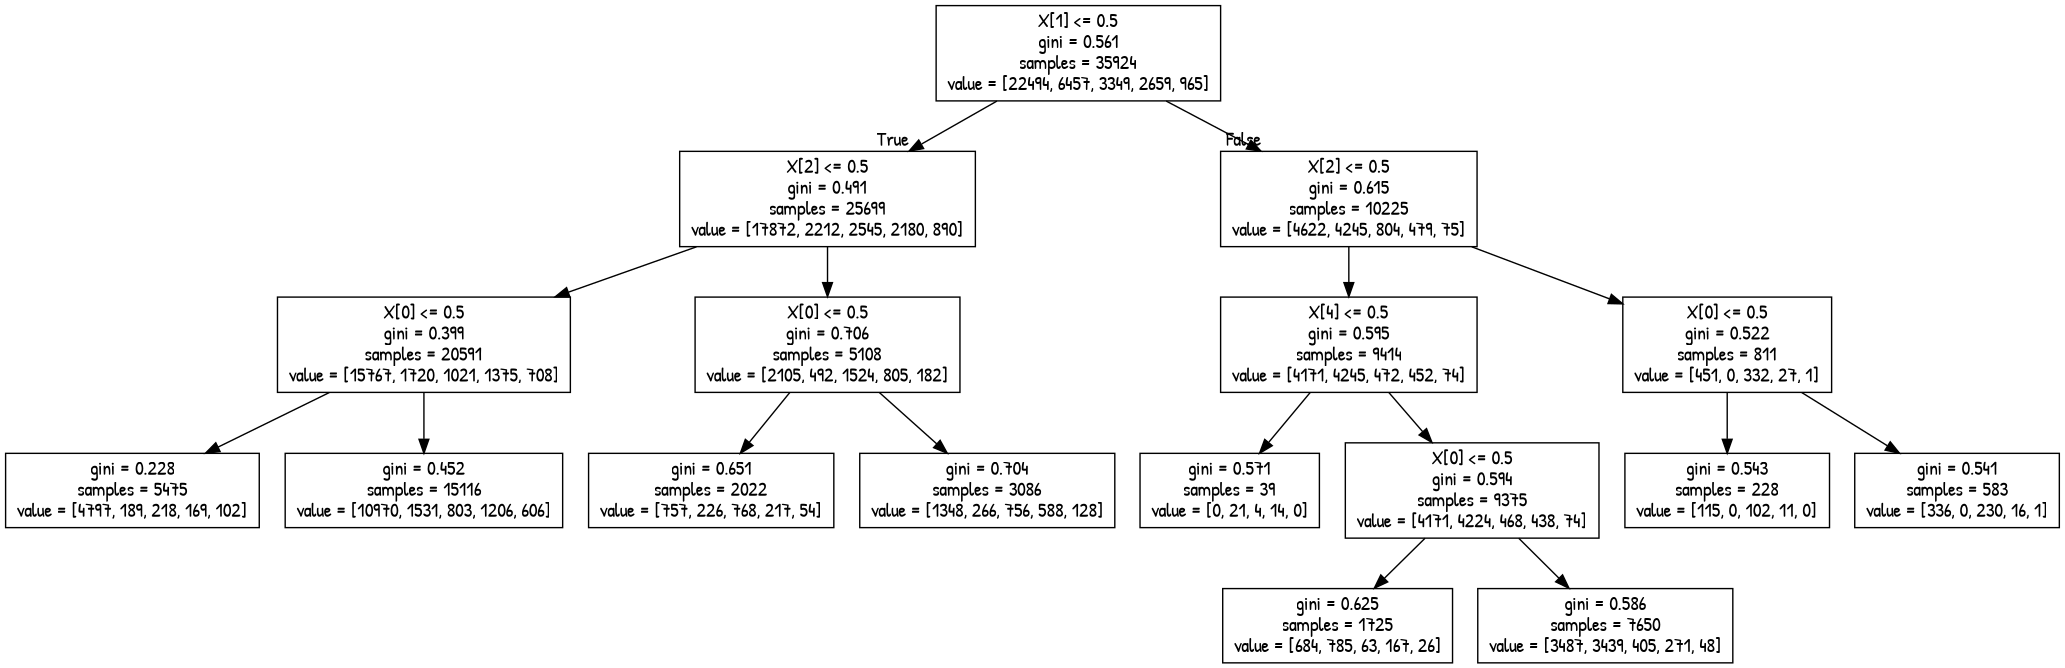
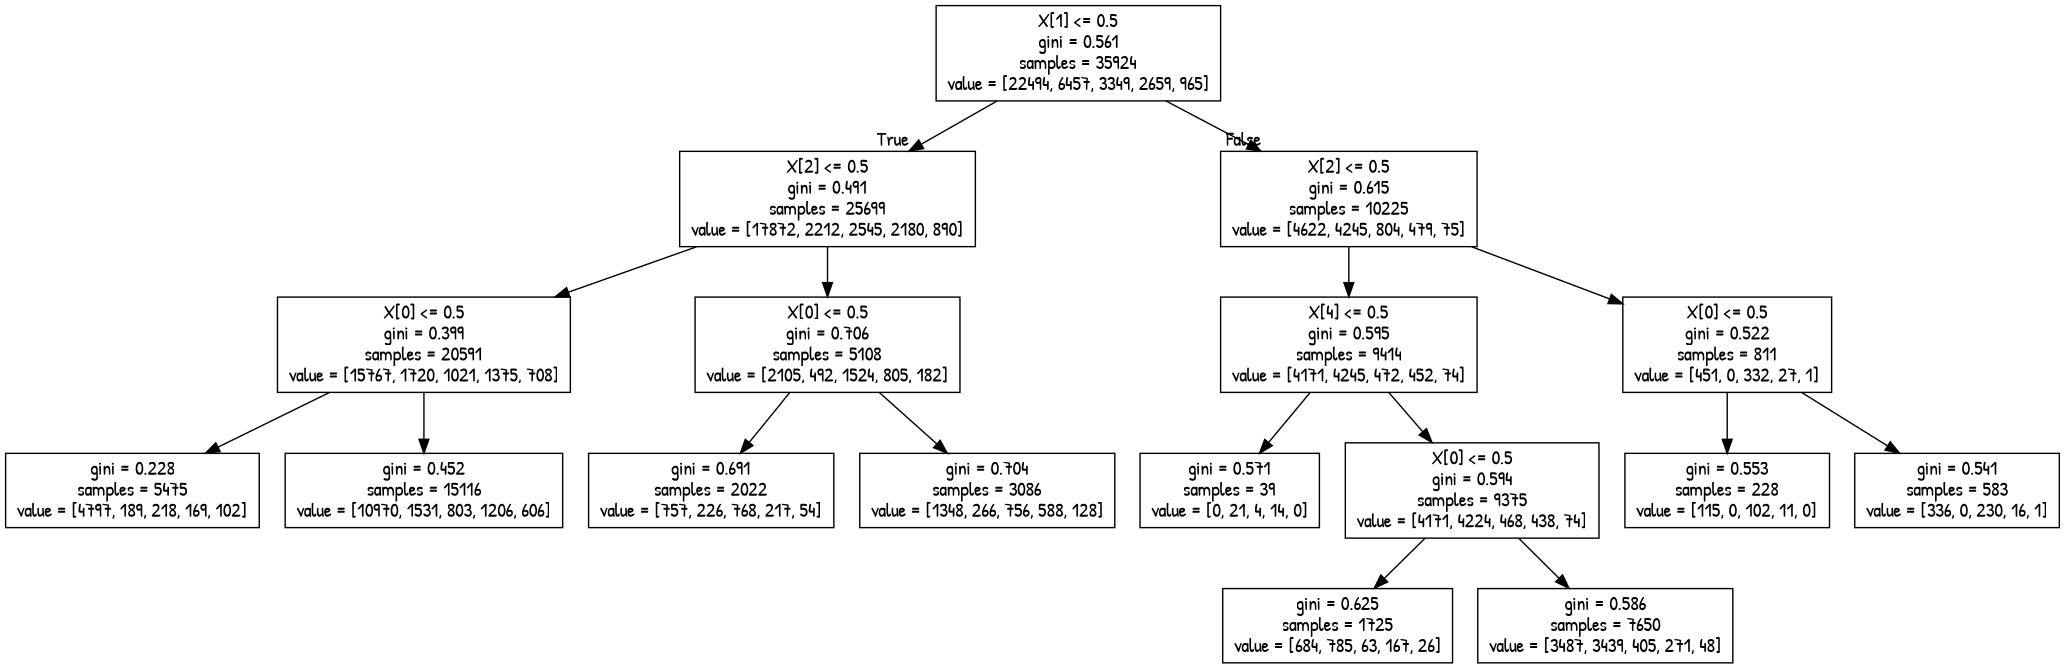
  digraph {
    fontname="Patrick Hand"
    node [fontname="Patrick Hand" shape=box]
    edge [fontname="Patrick Hand"]
    n1 [label="X[1] <= 0.5\ngini = 0.561\nsamples = 35924\nvalue = [22494, 6457, 3349, 2659, 965]"]
    n2 [label="X[2] <= 0.5\ngini = 0.491\nsamples = 25699\nvalue = [17872, 2212, 2545, 2180, 890]"]
    n3 [label="X[2] <= 0.5\ngini = 0.615\nsamples = 10225\nvalue = [4622, 4245, 804, 479, 75]"]
    n4 [label="X[0] <= 0.5\ngini = 0.399\nsamples = 20591\nvalue = [15767, 1720, 1021, 1375, 708]"]
    n5 [label="X[0] <= 0.5\ngini = 0.706\nsamples = 5108\nvalue = [2105, 492, 1524, 805, 182]"]
    n6 [label="X[4] <= 0.5\ngini = 0.595\nsamples = 9414\nvalue = [4171, 4245, 472, 452, 74]"]
    n7 [label="X[0] <= 0.5\ngini = 0.522\nsamples = 811\nvalue = [451, 0, 332, 27, 1]"]
    n8 [label="gini = 0.228\nsamples = 5475\nvalue = [4797, 189, 218, 169, 102]"]
    n9 [label="gini = 0.452\nsamples = 15116\nvalue = [10970, 1531, 803, 1206, 606]"]
-   n10 [label="gini = 0.651\nsamples = 2022\nvalue = [757, 226, 768, 217, 54]"]
+   n10 [label="gini = 0.691\nsamples = 2022\nvalue = [757, 226, 768, 217, 54]"]
    n11 [label="gini = 0.704\nsamples = 3086\nvalue = [1348, 266, 756, 588, 128]"]
    n12 [label="gini = 0.571\nsamples = 39\nvalue = [0, 21, 4, 14, 0]"]
    n13 [label="X[0] <= 0.5\ngini = 0.594\nsamples = 9375\nvalue = [4171, 4224, 468, 438, 74]"]
-   n14 [label="gini = 0.543\nsamples = 228\nvalue = [115, 0, 102, 11, 0]"]
+   n14 [label="gini = 0.553\nsamples = 228\nvalue = [115, 0, 102, 11, 0]"]
    n15 [label="gini = 0.541\nsamples = 583\nvalue = [336, 0, 230, 16, 1]"]
    n16 [label="gini = 0.625\nsamples = 1725\nvalue = [684, 785, 63, 167, 26]"]
    n17 [label="gini = 0.586\nsamples = 7650\nvalue = [3487, 3439, 405, 271, 48]"]
    n1 -> n2 [headlabel=True labelangle=45 labeldistance=2.5]
    n1 -> n3 [headlabel=False labelangle=-45 labeldistance=2.5]
    n2 -> n4
    n2 -> n5
    n3 -> n6
    n3 -> n7
    n4 -> n8
    n4 -> n9
    n5 -> n10
    n5 -> n11
    n6 -> n12
    n6 -> n13
    n7 -> n14
    n7 -> n15
    n13 -> n16
    n13 -> n17
  }
